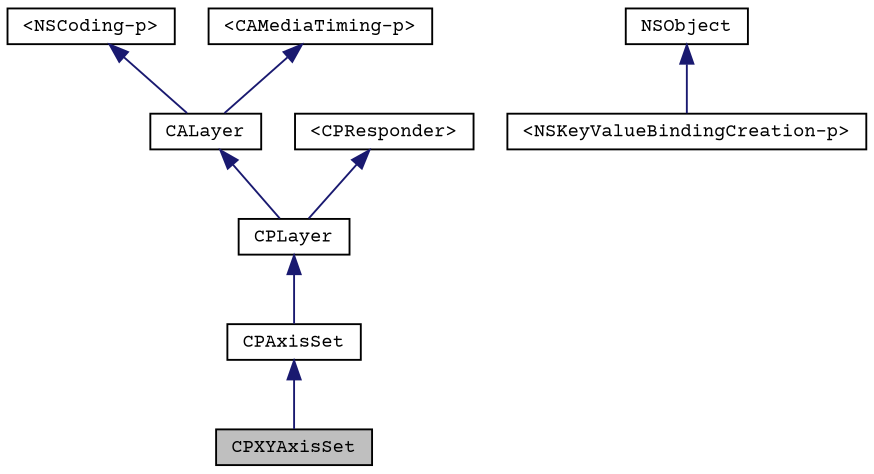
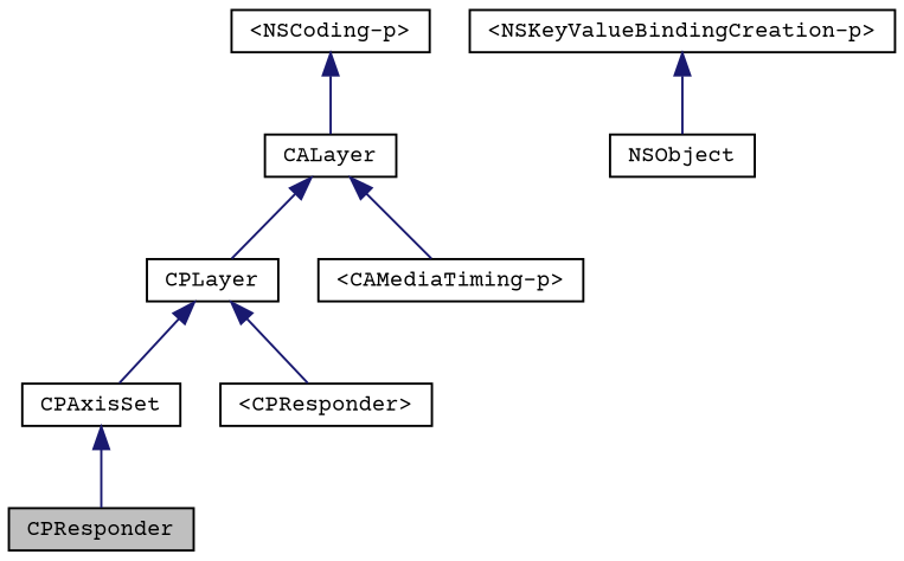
  digraph {
    fontname="Courier Prime"
    node [color=black fontname="Courier Prime" fontsize=10 shape=record]
    edge [color=midnightblue dir=back fontname="Courier Prime" fontsize=10 labelfontname="Lucinda Grande" labelfontsize=10 style=solid]
-   n1 [fillcolor=grey75 fontcolor=black height=0.2 label=CPXYAxisSet style=filled width=0.4]
+   n1 [fillcolor=grey75 fontcolor=black height=0.2 label=CPResponder style=filled width=0.4]
    n2 [height=0.2 label=CPAxisSet width=0.4]
    n3 [height=0.2 label=CPLayer width=0.4]
    n4 [height=0.2 label=CALayer width=0.4]
    n5 [height=0.2 label=NSObject width=0.4]
    n6 [height=0.2 label="\<CPResponder\>" width=0.4]
    n7 [height=0.2 label="\<NSKeyValueBindingCreation-p\>" width=0.4]
    n8 [height=0.2 label="\<NSCoding-p\>" width=0.4]
    n9 [height=0.2 label="\<CAMediaTiming-p\>" width=0.4]
    n2 -> n1
    n3 -> n2
    n4 -> n3
-   n6 -> n3
-   n5 -> n7
+   n3 -> n6
+   n7 -> n5
    n8 -> n4
-   n9 -> n4
+   n4 -> n9
  }
